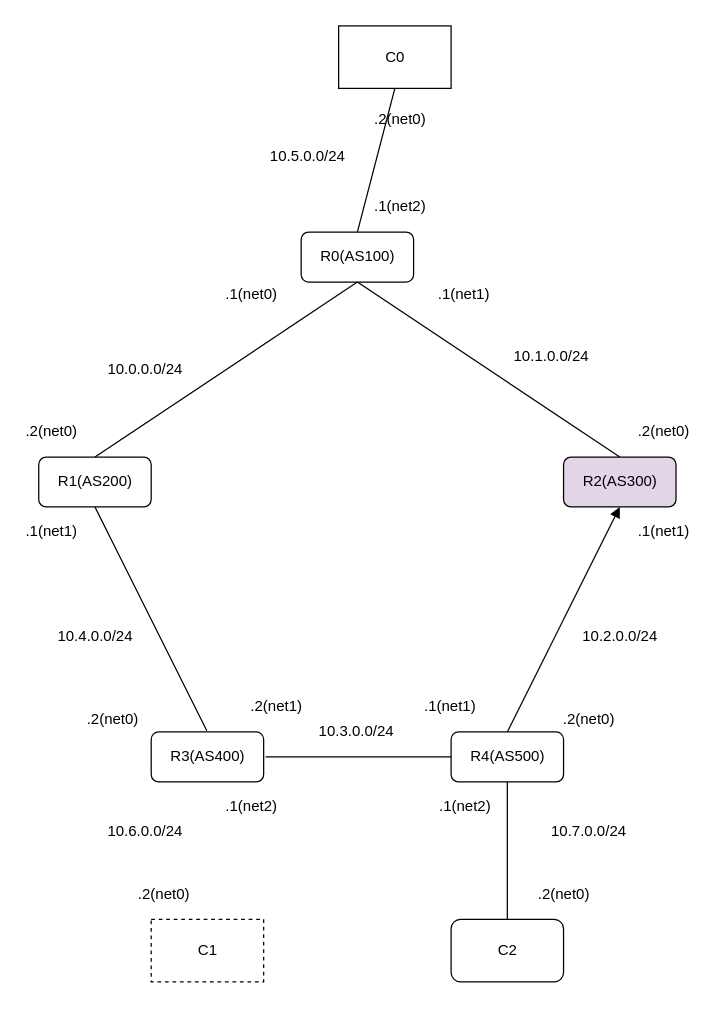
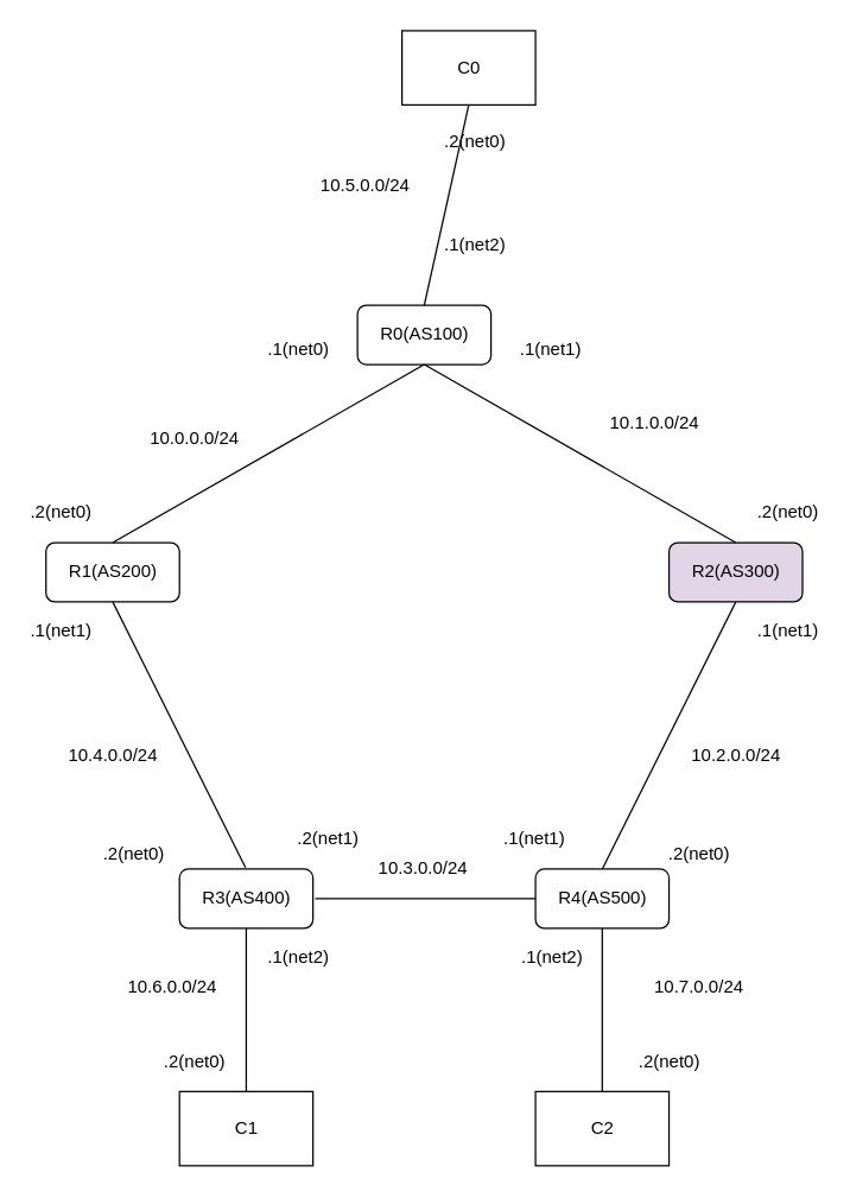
  <mxCell id="0" />
  <mxCell id="1" parent="0" />
- <mxCell id="2" value="R0(AS100)" style="rounded=1;whiteSpace=wrap;html=1;" vertex="1" parent="1"><mxGeometry x="240.5" y="185" width="90" height="40" as="geometry" /></mxCell>
+ <mxCell id="2" value="R0(AS100)" style="rounded=1;whiteSpace=wrap;html=1;" vertex="1" parent="1"><mxGeometry x="240.5" y="205" width="90" height="40" as="geometry" /></mxCell>
  <mxCell id="3" value="R3(AS400)" style="rounded=1;whiteSpace=wrap;html=1;" vertex="1" parent="1"><mxGeometry x="120.5" y="585" width="90" height="40" as="geometry" /></mxCell>
  <mxCell id="4" value="R4(AS500)" style="rounded=1;whiteSpace=wrap;html=1;" vertex="1" parent="1"><mxGeometry x="360.5" y="585" width="90" height="40" as="geometry" /></mxCell>
  <mxCell id="5" value="R2(AS300)" style="rounded=1;whiteSpace=wrap;html=1;fillColor=#e1d5e7;" vertex="1" parent="1"><mxGeometry x="450.5" y="365" width="90" height="40" as="geometry" /></mxCell>
  <mxCell id="6" value="R1(AS200)" style="rounded=1;whiteSpace=wrap;html=1;" vertex="1" parent="1"><mxGeometry x="30.5" y="365" width="90" height="40" as="geometry" /></mxCell>
- <mxCell id="7" value="C1" style="rounded=0;whiteSpace=wrap;html=1;dashed=1;" vertex="1" parent="1"><mxGeometry x="120.5" y="735" width="90" height="50" as="geometry" /></mxCell>
- <mxCell id="8" value="C2" style="whiteSpace=wrap;html=1;rounded=1;" vertex="1" parent="1"><mxGeometry x="360.5" y="735" width="90" height="50" as="geometry" /></mxCell>
+ <mxCell id="7" value="C1" style="rounded=0;whiteSpace=wrap;html=1;" vertex="1" parent="1"><mxGeometry x="120.5" y="735" width="90" height="50" as="geometry" /></mxCell>
+ <mxCell id="8" value="C2" style="rounded=0;whiteSpace=wrap;html=1;" vertex="1" parent="1"><mxGeometry x="360.5" y="735" width="90" height="50" as="geometry" /></mxCell>
  <mxCell id="9" value="C0" style="rounded=0;whiteSpace=wrap;html=1;" vertex="1" parent="1"><mxGeometry x="270.5" y="20" width="90" height="50" as="geometry" /></mxCell>
+ <mxCell id="10" value="" style="endArrow=none;html=1;entryX=0.5;entryY=1;entryDx=0;entryDy=0;" edge="1" parent="1" source="7" target="3"><mxGeometry width="50" height="50" relative="1" as="geometry"><mxPoint x="32" y="855" as="sourcePoint" /><mxPoint x="82" y="805" as="targetPoint" /></mxGeometry></mxCell>
  <mxCell id="11" value="" style="endArrow=none;html=1;entryX=0.5;entryY=1;entryDx=0;entryDy=0;" edge="1" parent="1" source="8" target="4"><mxGeometry width="50" height="50" relative="1" as="geometry"><mxPoint x="32" y="855" as="sourcePoint" /><mxPoint x="82" y="805" as="targetPoint" /></mxGeometry></mxCell>
  <mxCell id="12" value="" style="endArrow=none;html=1;entryX=0.5;entryY=1;entryDx=0;entryDy=0;" edge="1" parent="1" target="6"><mxGeometry width="50" height="50" relative="1" as="geometry"><mxPoint x="165" y="584" as="sourcePoint" /><mxPoint x="72" y="435" as="targetPoint" /></mxGeometry></mxCell>
- <mxCell id="13" value="" style="endArrow=block;html=1;entryX=0.5;entryY=1;entryDx=0;entryDy=0;exitX=0.5;exitY=0;exitDx=0;exitDy=0;" edge="1" parent="1" source="4" target="5"><mxGeometry width="50" height="50" relative="1" as="geometry"><mxPoint x="452" y="515" as="sourcePoint" /><mxPoint x="502" y="465" as="targetPoint" /></mxGeometry></mxCell>
+ <mxCell id="13" value="" style="endArrow=none;html=1;entryX=0.5;entryY=1;entryDx=0;entryDy=0;exitX=0.5;exitY=0;exitDx=0;exitDy=0;" edge="1" parent="1" source="4" target="5"><mxGeometry width="50" height="50" relative="1" as="geometry"><mxPoint x="452" y="515" as="sourcePoint" /><mxPoint x="502" y="465" as="targetPoint" /></mxGeometry></mxCell>
  <mxCell id="14" value="" style="endArrow=none;html=1;entryX=0;entryY=0.5;entryDx=0;entryDy=0;" edge="1" parent="1" target="4"><mxGeometry width="50" height="50" relative="1" as="geometry"><mxPoint x="212" y="605" as="sourcePoint" /><mxPoint x="302" y="575" as="targetPoint" /></mxGeometry></mxCell>
  <mxCell id="15" value="" style="endArrow=none;html=1;entryX=0.5;entryY=1;entryDx=0;entryDy=0;exitX=0.5;exitY=0;exitDx=0;exitDy=0;" edge="1" parent="1" source="6" target="2"><mxGeometry width="50" height="50" relative="1" as="geometry"><mxPoint x="122" y="315" as="sourcePoint" /><mxPoint x="172" y="265" as="targetPoint" /></mxGeometry></mxCell>
  <mxCell id="16" value="" style="endArrow=none;html=1;entryX=0.5;entryY=1;entryDx=0;entryDy=0;exitX=0.5;exitY=0;exitDx=0;exitDy=0;" edge="1" parent="1" source="5" target="2"><mxGeometry width="50" height="50" relative="1" as="geometry"><mxPoint x="372" y="325" as="sourcePoint" /><mxPoint x="422" y="275" as="targetPoint" /></mxGeometry></mxCell>
  <mxCell id="17" value="" style="endArrow=none;html=1;entryX=0.5;entryY=1;entryDx=0;entryDy=0;exitX=0.5;exitY=0;exitDx=0;exitDy=0;" edge="1" parent="1" source="2" target="9"><mxGeometry width="50" height="50" relative="1" as="geometry"><mxPoint x="272" y="145" as="sourcePoint" /><mxPoint x="322" y="95" as="targetPoint" /></mxGeometry></mxCell>
- <mxCell id="18" value="10.0.0.0/24" style="text;html=1;strokeColor=none;fillColor=none;align=center;verticalAlign=middle;whiteSpace=wrap;rounded=0;" vertex="1" parent="1"><mxGeometry x="80.5" y="285" width="70" height="20" as="geometry" /></mxCell>
+ <mxCell id="18" value="10.0.0.0/24" style="text;html=1;strokeColor=none;fillColor=none;align=center;verticalAlign=middle;whiteSpace=wrap;rounded=0;" vertex="1" parent="1"><mxGeometry x="95.5" y="285" width="70" height="20" as="geometry" /></mxCell>
  <mxCell id="19" value="10.4.0.0/24" style="text;html=1;strokeColor=none;fillColor=none;align=center;verticalAlign=middle;whiteSpace=wrap;rounded=0;" vertex="1" parent="1"><mxGeometry x="40.5" y="499" width="70" height="20" as="geometry" /></mxCell>
  <mxCell id="20" value="10.3.0.0/24" style="text;html=1;strokeColor=none;fillColor=none;align=center;verticalAlign=middle;whiteSpace=wrap;rounded=0;" vertex="1" parent="1"><mxGeometry x="250" y="575" width="70" height="20" as="geometry" /></mxCell>
  <mxCell id="21" value="10.2.0.0/24" style="text;html=1;strokeColor=none;fillColor=none;align=center;verticalAlign=middle;whiteSpace=wrap;rounded=0;" vertex="1" parent="1"><mxGeometry x="460.5" y="499" width="70" height="20" as="geometry" /></mxCell>
  <mxCell id="22" value="10.1.0.0/24" style="text;html=1;strokeColor=none;fillColor=none;align=center;verticalAlign=middle;whiteSpace=wrap;rounded=0;" vertex="1" parent="1"><mxGeometry x="405.5" y="275" width="70" height="20" as="geometry" /></mxCell>
  <mxCell id="23" value=".2(net0)" style="text;html=1;strokeColor=none;fillColor=none;align=center;verticalAlign=middle;whiteSpace=wrap;rounded=0;" vertex="1" parent="1"><mxGeometry x="70" y="565" width="40" height="20" as="geometry" /></mxCell>
  <mxCell id="24" value=".2(net0)" style="text;html=1;strokeColor=none;fillColor=none;align=center;verticalAlign=middle;whiteSpace=wrap;rounded=0;" vertex="1" parent="1"><mxGeometry x="110.5" y="705" width="40" height="20" as="geometry" /></mxCell>
  <mxCell id="25" value=".1(net1)" style="text;html=1;strokeColor=none;fillColor=none;align=center;verticalAlign=middle;whiteSpace=wrap;rounded=0;" vertex="1" parent="1"><mxGeometry x="20.5" y="415" width="40" height="20" as="geometry" /></mxCell>
  <mxCell id="26" value=".1(net1)" style="text;html=1;strokeColor=none;fillColor=none;align=center;verticalAlign=middle;whiteSpace=wrap;rounded=0;" vertex="1" parent="1"><mxGeometry x="510.5" y="415" width="40" height="20" as="geometry" /></mxCell>
  <mxCell id="27" value=".1(net1)" style="text;html=1;strokeColor=none;fillColor=none;align=center;verticalAlign=middle;whiteSpace=wrap;rounded=0;" vertex="1" parent="1"><mxGeometry x="340" y="555" width="40" height="20" as="geometry" /></mxCell>
  <mxCell id="28" value=".2(net1)" style="text;html=1;strokeColor=none;fillColor=none;align=center;verticalAlign=middle;whiteSpace=wrap;rounded=0;" vertex="1" parent="1"><mxGeometry x="200.5" y="555" width="40" height="20" as="geometry" /></mxCell>
  <mxCell id="29" value=".2(net0)" style="text;html=1;strokeColor=none;fillColor=none;align=center;verticalAlign=middle;whiteSpace=wrap;rounded=0;" vertex="1" parent="1"><mxGeometry x="450.5" y="565" width="40" height="20" as="geometry" /></mxCell>
  <mxCell id="30" value=".2(net0)" style="text;html=1;strokeColor=none;fillColor=none;align=center;verticalAlign=middle;whiteSpace=wrap;rounded=0;" vertex="1" parent="1"><mxGeometry x="510.5" y="335" width="40" height="20" as="geometry" /></mxCell>
  <mxCell id="31" value=".2(net0)" style="text;html=1;strokeColor=none;fillColor=none;align=center;verticalAlign=middle;whiteSpace=wrap;rounded=0;" vertex="1" parent="1"><mxGeometry x="430.5" y="705" width="40" height="20" as="geometry" /></mxCell>
  <mxCell id="32" value=".1(net1)" style="text;html=1;strokeColor=none;fillColor=none;align=center;verticalAlign=middle;whiteSpace=wrap;rounded=0;" vertex="1" parent="1"><mxGeometry x="350.5" y="225" width="40" height="20" as="geometry" /></mxCell>
  <mxCell id="33" value=".1(net0)" style="text;html=1;strokeColor=none;fillColor=none;align=center;verticalAlign=middle;whiteSpace=wrap;rounded=0;" vertex="1" parent="1"><mxGeometry x="180.5" y="225" width="40" height="20" as="geometry" /></mxCell>
  <mxCell id="34" value=".2(net0)" style="text;html=1;strokeColor=none;fillColor=none;align=center;verticalAlign=middle;whiteSpace=wrap;rounded=0;" vertex="1" parent="1"><mxGeometry x="20.5" y="335" width="40" height="20" as="geometry" /></mxCell>
  <mxCell id="35" value=".1(net2)" style="text;html=1;strokeColor=none;fillColor=none;align=center;verticalAlign=middle;whiteSpace=wrap;rounded=0;" vertex="1" parent="1"><mxGeometry x="300" y="155" width="40" height="20" as="geometry" /></mxCell>
  <mxCell id="36" value=".2(net0)" style="text;html=1;strokeColor=none;fillColor=none;align=center;verticalAlign=middle;whiteSpace=wrap;rounded=0;" vertex="1" parent="1"><mxGeometry x="300" y="85" width="40" height="20" as="geometry" /></mxCell>
  <mxCell id="37" value="10.7.0.0/24" style="text;html=1;strokeColor=none;fillColor=none;align=center;verticalAlign=middle;whiteSpace=wrap;rounded=0;" vertex="1" parent="1"><mxGeometry x="435.5" y="655" width="70" height="20" as="geometry" /></mxCell>
  <mxCell id="38" value="10.6.0.0/24" style="text;html=1;strokeColor=none;fillColor=none;align=center;verticalAlign=middle;whiteSpace=wrap;rounded=0;" vertex="1" parent="1"><mxGeometry x="80.5" y="655" width="70" height="20" as="geometry" /></mxCell>
  <mxCell id="39" value="10.5.0.0/24" style="text;html=1;strokeColor=none;fillColor=none;align=center;verticalAlign=middle;whiteSpace=wrap;rounded=0;" vertex="1" parent="1"><mxGeometry x="210.5" y="115" width="70" height="20" as="geometry" /></mxCell>
  <mxCell id="40" value=".1(net2)" style="text;html=1;strokeColor=none;fillColor=none;align=center;verticalAlign=middle;whiteSpace=wrap;rounded=0;" vertex="1" parent="1"><mxGeometry x="180.5" y="635" width="40" height="20" as="geometry" /></mxCell>
  <mxCell id="41" value=".1(net2)" style="text;html=1;strokeColor=none;fillColor=none;align=center;verticalAlign=middle;whiteSpace=wrap;rounded=0;" vertex="1" parent="1"><mxGeometry x="351.5" y="635" width="40" height="20" as="geometry" /></mxCell>
